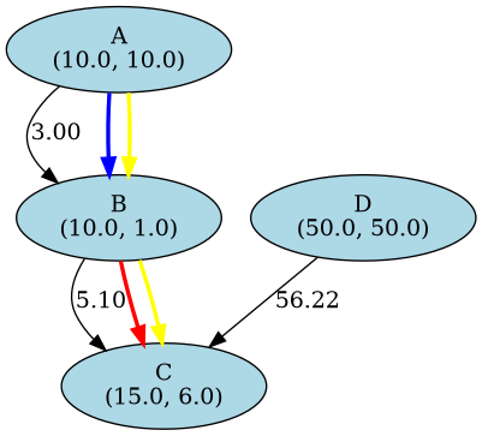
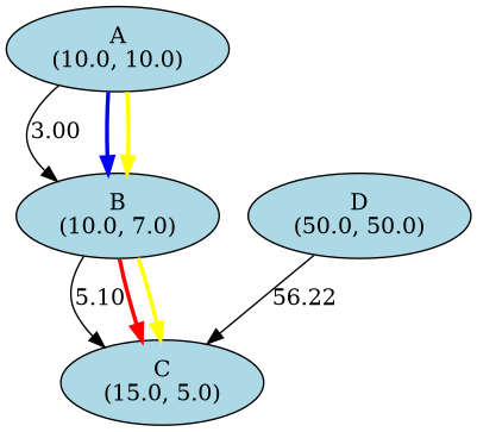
  digraph {
    node [fillcolor=lightblue shape=ellipse style=filled]
    edge [penwidth=2.5]
    n1 [label="A\n(10.0, 10.0)"]
-   n2 [label="B\n(10.0, 1.0)"]
-   n3 [label="C\n(15.0, 6.0)"]
+   n2 [label="B\n(10.0, 7.0)"]
+   n3 [label="C\n(15.0, 5.0)"]
    n4 [label="D\n(50.0, 50.0)"]
    n1 -> n2 [label=3.00 penwidth=""]
    n1 -> n2 [color=blue]
    n1 -> n2 [color=yellow]
    n2 -> n3 [label=5.10 penwidth=""]
    n2 -> n3 [color=red]
    n2 -> n3 [color=yellow]
    n4 -> n3 [label=56.22 penwidth=""]
  }
